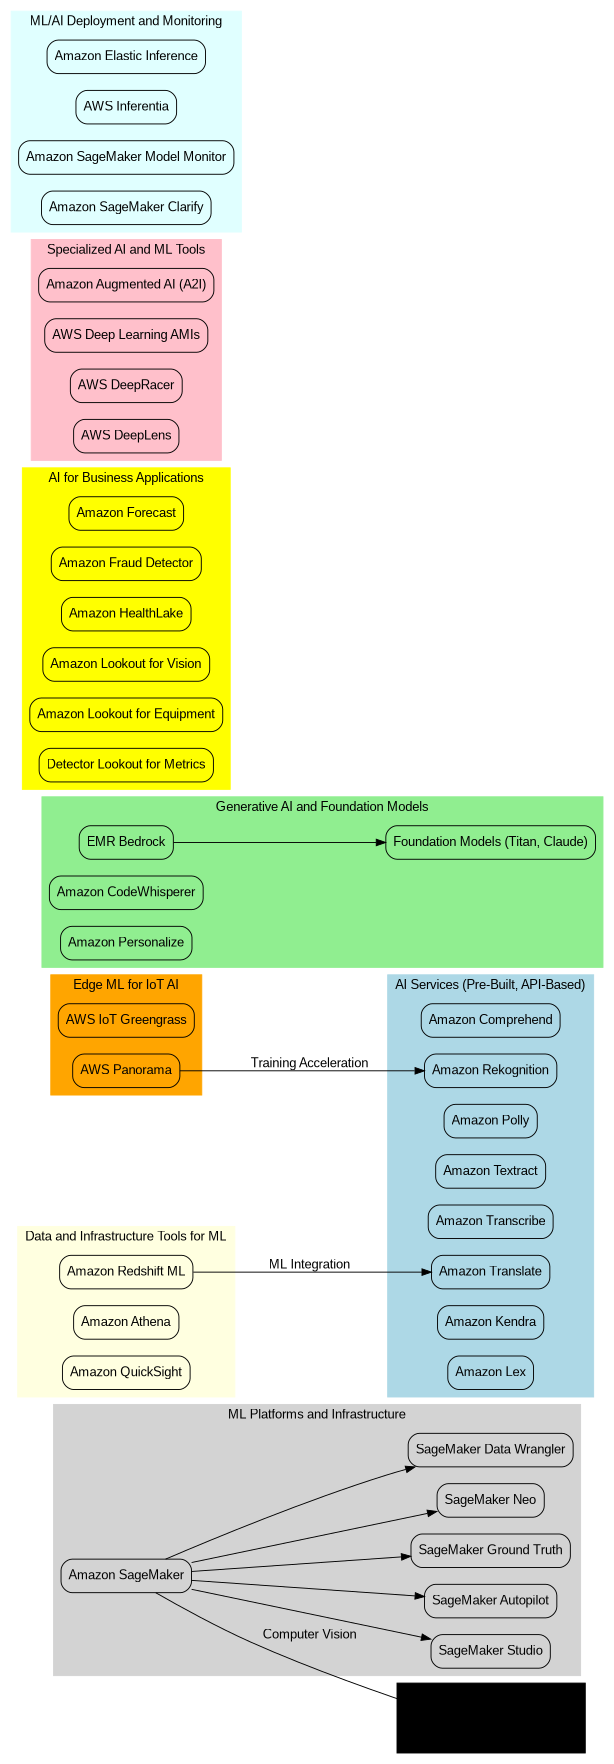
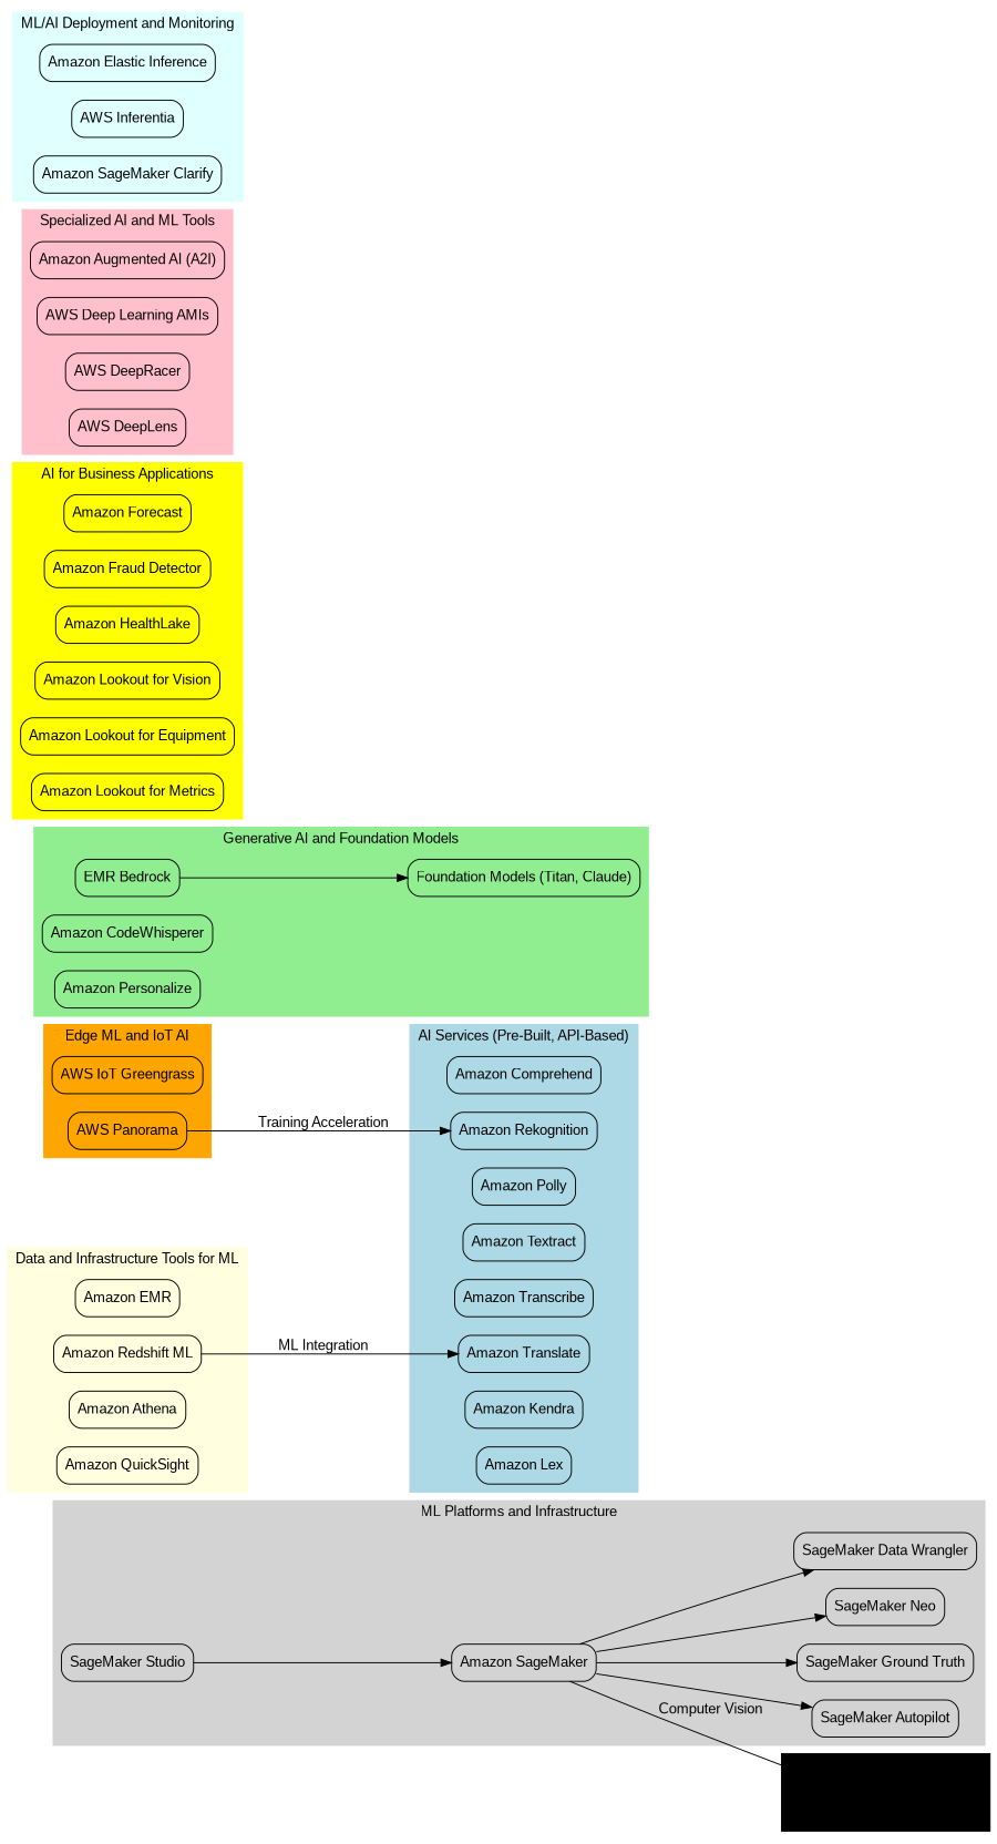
  digraph {
    fontname="Liberation Sans"
    rankdir=LR
    node [fontname="Liberation Sans" shape=box style=rounded]
    edge [fontname="Liberation Sans"]
    "Amazon SageMaker"
    "SageMaker Studio"
    "SageMaker Autopilot"
    "SageMaker Ground Truth"
    "SageMaker Neo"
    "SageMaker Data Wrangler"
    "Amazon Comprehend"
    "Amazon Rekognition"
    "Amazon Polly"
    "Amazon Textract"
    "Amazon Transcribe"
    "Amazon Translate"
    "Amazon Kendra"
    "Amazon Lex"
    n15 [label="EMR Bedrock"]
    "Foundation Models (Titan, Claude)"
    "Amazon CodeWhisperer"
    "Amazon Personalize"
    "Amazon Forecast"
    "Amazon Fraud Detector"
    "Amazon HealthLake"
    "Amazon Lookout for Vision"
    "Amazon Lookout for Equipment"
-   "Amazon Lookout for Metrics" [label="Detector Lookout for Metrics"]
+   "Amazon Lookout for Metrics"
    "Amazon Augmented AI (A2I)"
    "AWS Deep Learning AMIs"
    "AWS DeepRacer"
    "AWS DeepLens"
    "AWS IoT Greengrass"
    "AWS Panorama"
+   "Amazon EMR"
    "Amazon Redshift ML"
    "Amazon Athena"
    "Amazon QuickSight"
    "Amazon Elastic Inference"
    "AWS Inferentia"
-   "Amazon SageMaker Model Monitor"
    "Amazon SageMaker Clarify"
    "AWS Trainium"
    subgraph cluster_1 {
      color=lightgrey
      label="ML Platforms and Infrastructure"
      style=filled
      "Amazon SageMaker"
      "SageMaker Studio"
      "SageMaker Autopilot"
      "SageMaker Ground Truth"
      "SageMaker Neo"
      "SageMaker Data Wrangler"
    }
    subgraph cluster_2 {
      color=lightblue
      label="AI Services (Pre-Built, API-Based)"
      style=filled
      "Amazon Comprehend"
      "Amazon Rekognition"
      "Amazon Polly"
      "Amazon Textract"
      "Amazon Transcribe"
      "Amazon Translate"
      "Amazon Kendra"
      "Amazon Lex"
    }
    subgraph cluster_3 {
      color=lightgreen
      label="Generative AI and Foundation Models"
      style=filled
      n15
      "Foundation Models (Titan, Claude)"
      "Amazon CodeWhisperer"
      "Amazon Personalize"
    }
    subgraph cluster_4 {
      color=yellow
      label="AI for Business Applications"
      style=filled
      "Amazon Forecast"
      "Amazon Fraud Detector"
      "Amazon HealthLake"
      "Amazon Lookout for Vision"
      "Amazon Lookout for Equipment"
      "Amazon Lookout for Metrics"
    }
    subgraph cluster_5 {
      color=pink
      label="Specialized AI and ML Tools"
      style=filled
      "Amazon Augmented AI (A2I)"
      "AWS Deep Learning AMIs"
      "AWS DeepRacer"
      "AWS DeepLens"
    }
    subgraph cluster_6 {
      color=orange
-     label="Edge ML for IoT AI"
+     label="Edge ML and IoT AI"
      style=filled
      "AWS IoT Greengrass"
      "AWS Panorama"
    }
    subgraph cluster_7 {
      color=lightyellow
      label="Data and Infrastructure Tools for ML"
      style=filled
+     "Amazon EMR"
      "Amazon Redshift ML"
      "Amazon Athena"
      "Amazon QuickSight"
    }
    subgraph cluster_8 {
      color=lightcyan
      label="ML/AI Deployment and Monitoring"
      style=filled
      "Amazon Elastic Inference"
      "AWS Inferentia"
-     "Amazon SageMaker Model Monitor"
      "Amazon SageMaker Clarify"
    }
    subgraph cluster_9 {
      color=lightpurple
      label="ML Hardware and Acceleration"
      style=filled
      "AWS Trainium"
    }
-   "Amazon SageMaker" -> "SageMaker Studio"
+   "SageMaker Studio" -> "Amazon SageMaker"
    "Amazon SageMaker" -> "SageMaker Autopilot"
    "Amazon SageMaker" -> "SageMaker Ground Truth"
    "Amazon SageMaker" -> "SageMaker Neo"
    "Amazon SageMaker" -> "SageMaker Data Wrangler"
    "Amazon SageMaker" -> "AWS Trainium" [label="Computer Vision"]
    n15 -> "Foundation Models (Titan, Claude)"
    "AWS Panorama" -> "Amazon Rekognition" [label="Training Acceleration"]
    "Amazon Redshift ML" -> "Amazon Translate" [label="ML Integration"]
  }
